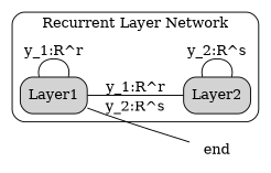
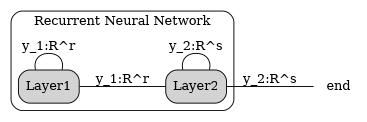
  digraph {
    rankdir=LR
    node [shape=box style="rounded,filled"]
    edge [arrowhead=none lblstyle=auto]
    Layer1
    Layer2
    end [shape=none style=""]
    subgraph cluster_1 {
-     label="Recurrent Layer Network"
+     label="Recurrent Neural Network"
      style=rounded
      Layer1
      Layer2
    }
    Layer1 -> Layer1 [label="y_1:R^r"]
    Layer1 -> Layer2 [label="y_1:R^r"]
    Layer2 -> Layer2 [label="y_2:R^s"]
-   Layer1 -> end [label="y_2:R^s"]
+   Layer2 -> end [label="y_2:R^s"]
  }
